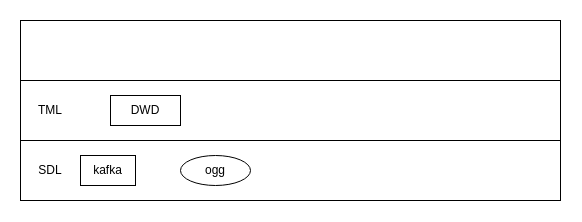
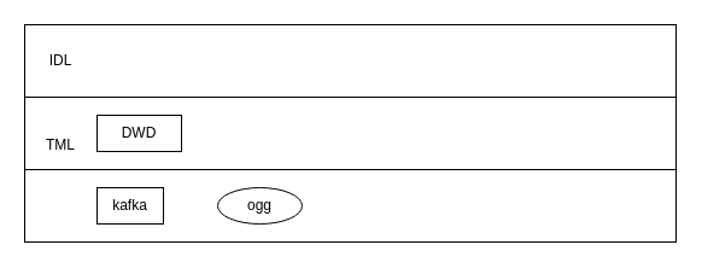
  <mxCell id="0" />
  <mxCell id="1" parent="0" />
  <mxCell id="2" value="" style="rounded=0;whiteSpace=wrap;html=1;" vertex="1" parent="1"><mxGeometry x="20" y="140" width="540" height="60" as="geometry" /></mxCell>
  <mxCell id="3" value="" style="rounded=0;whiteSpace=wrap;html=1;" vertex="1" parent="1"><mxGeometry x="20" y="80" width="540" height="60" as="geometry" /></mxCell>
  <mxCell id="4" value="" style="rounded=0;whiteSpace=wrap;html=1;" vertex="1" parent="1"><mxGeometry x="20" y="20" width="540" height="60" as="geometry" /></mxCell>
- <mxCell id="5" value="SDL" style="text;html=1;strokeColor=none;fillColor=none;align=center;verticalAlign=middle;whiteSpace=wrap;rounded=0;" vertex="1" parent="1"><mxGeometry x="30" y="160" width="40" height="20" as="geometry" /></mxCell>
- <mxCell id="6" value="TML" style="text;html=1;strokeColor=none;fillColor=none;align=center;verticalAlign=middle;whiteSpace=wrap;rounded=0;" vertex="1" parent="1"><mxGeometry x="30" y="100" width="40" height="20" as="geometry" /></mxCell>
+ <mxCell id="6" value="TML" style="text;html=1;strokeColor=none;fillColor=none;align=center;verticalAlign=middle;whiteSpace=wrap;rounded=0;" vertex="1" parent="1"><mxGeometry x="30" y="110" width="40" height="20" as="geometry" /></mxCell>
+ <mxCell id="7" value="IDL" style="text;html=1;strokeColor=none;fillColor=none;align=center;verticalAlign=middle;whiteSpace=wrap;rounded=0;" vertex="1" parent="1"><mxGeometry x="30" y="40" width="40" height="20" as="geometry" /></mxCell>
  <mxCell id="8" value="kafka" style="rounded=0;whiteSpace=wrap;html=1;" vertex="1" parent="1"><mxGeometry x="80" y="155" width="55" height="30" as="geometry" /></mxCell>
  <mxCell id="9" value="ogg" style="ellipse;whiteSpace=wrap;html=1;" vertex="1" parent="1"><mxGeometry x="180" y="155" width="70" height="30" as="geometry" /></mxCell>
- <mxCell id="10" value="DWD" style="rounded=0;whiteSpace=wrap;html=1;" vertex="1" parent="1"><mxGeometry x="110" y="95" width="70" height="30" as="geometry" /></mxCell>
+ <mxCell id="10" value="DWD" style="rounded=0;whiteSpace=wrap;html=1;" vertex="1" parent="1"><mxGeometry x="80" y="95" width="70" height="30" as="geometry" /></mxCell>
